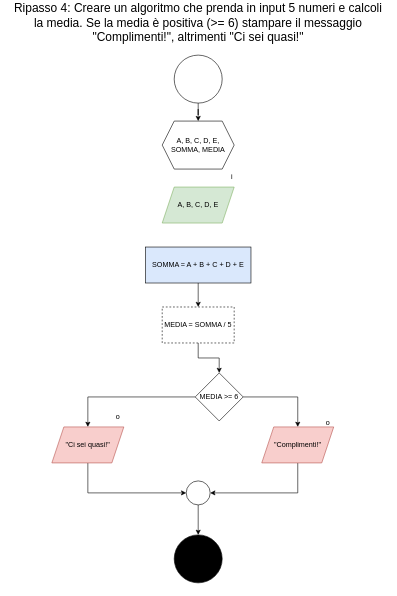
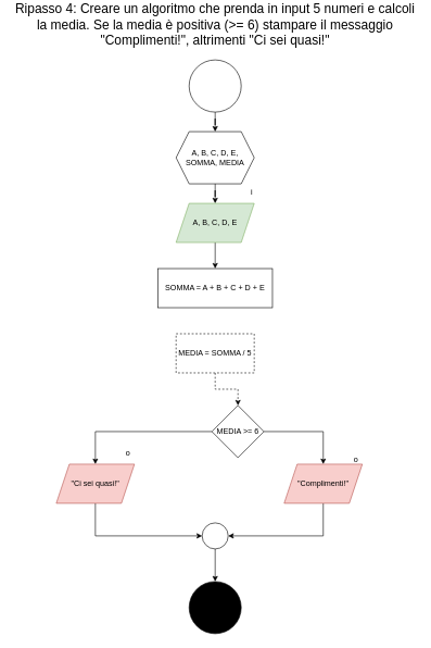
  <mxCell id="0" />
  <mxCell id="1" parent="0" />
  <mxCell id="2" value="Ripasso 4: Creare un algoritmo che prenda in input 5 numeri e calcoli la media. Se la media è positiva (&amp;gt;= 6) stampare il messaggio &quot;Complimenti!&quot;, altrimenti &quot;Ci sei quasi!&quot;" style="text;html=1;align=center;verticalAlign=middle;whiteSpace=wrap;rounded=0;fontSize=20;" vertex="1" parent="1"><mxGeometry x="20" y="20" width="620" height="30" as="geometry" /></mxCell>
  <mxCell id="3" value="" style="edgeStyle=orthogonalEdgeStyle;rounded=0;orthogonalLoop=1;jettySize=auto;html=1;" edge="1" parent="1" source="4" target="6"><mxGeometry relative="1" as="geometry" /></mxCell>
  <mxCell id="4" value="" style="ellipse;whiteSpace=wrap;html=1;aspect=fixed;" vertex="1" parent="1"><mxGeometry x="290" y="90" width="80" height="80" as="geometry" /></mxCell>
+ <mxCell id="5" value="" style="edgeStyle=orthogonalEdgeStyle;rounded=0;orthogonalLoop=1;jettySize=auto;html=1;" edge="1" parent="1" source="6" target="8"><mxGeometry relative="1" as="geometry" /></mxCell>
  <mxCell id="6" value="A, B, C, D, E, SOMMA, MEDIA" style="shape=hexagon;perimeter=hexagonPerimeter2;whiteSpace=wrap;html=1;fixedSize=1;" vertex="1" parent="1"><mxGeometry x="270" y="200" width="120" height="80" as="geometry" /></mxCell>
+ <mxCell id="7" value="" style="edgeStyle=orthogonalEdgeStyle;rounded=0;orthogonalLoop=1;jettySize=auto;html=1;" edge="1" parent="1" source="8" target="11"><mxGeometry relative="1" as="geometry" /></mxCell>
  <mxCell id="8" value="A, B, C, D, E" style="shape=parallelogram;perimeter=parallelogramPerimeter;whiteSpace=wrap;html=1;fixedSize=1;fillColor=#d5e8d4;strokeColor=#82b366;" vertex="1" parent="1"><mxGeometry x="270" y="310" width="120" height="60" as="geometry" /></mxCell>
  <mxCell id="9" value="i" style="text;html=1;align=center;verticalAlign=middle;resizable=0;points=[];autosize=1;strokeColor=none;fillColor=none;" vertex="1" parent="1"><mxGeometry x="371" y="278" width="30" height="30" as="geometry" /></mxCell>
- <mxCell id="10" value="" style="edgeStyle=orthogonalEdgeStyle;rounded=0;orthogonalLoop=1;jettySize=auto;html=1;" edge="1" parent="1" source="11" target="13"><mxGeometry relative="1" as="geometry" /></mxCell>
- <mxCell id="11" value="SOMMA = A + B + C + D + E" style="whiteSpace=wrap;html=1;fillColor=#dae8fc;" vertex="1" parent="1"><mxGeometry x="242" y="410" width="176" height="60" as="geometry" /></mxCell>
- <mxCell id="12" value="" style="edgeStyle=orthogonalEdgeStyle;rounded=0;orthogonalLoop=1;jettySize=auto;html=1;" edge="1" parent="1" source="13" target="16"><mxGeometry relative="1" as="geometry" /></mxCell>
+ <mxCell id="11" value="SOMMA = A + B + C + D + E" style="whiteSpace=wrap;html=1;" vertex="1" parent="1"><mxGeometry x="242" y="410" width="176" height="60" as="geometry" /></mxCell>
+ <mxCell id="12" value="" style="edgeStyle=orthogonalEdgeStyle;rounded=0;orthogonalLoop=1;jettySize=auto;html=1;dashed=1;" edge="1" parent="1" source="13" target="16"><mxGeometry relative="1" as="geometry" /></mxCell>
  <mxCell id="13" value="MEDIA = SOMMA / 5" style="whiteSpace=wrap;html=1;dashed=1;" vertex="1" parent="1"><mxGeometry x="270" y="510" width="120" height="60" as="geometry" /></mxCell>
  <mxCell id="14" value="" style="edgeStyle=orthogonalEdgeStyle;rounded=0;orthogonalLoop=1;jettySize=auto;html=1;" edge="1" parent="1" source="16" target="18"><mxGeometry relative="1" as="geometry" /></mxCell>
  <mxCell id="15" value="" style="edgeStyle=orthogonalEdgeStyle;rounded=0;orthogonalLoop=1;jettySize=auto;html=1;" edge="1" parent="1" source="16" target="20"><mxGeometry relative="1" as="geometry" /></mxCell>
  <mxCell id="16" value="MEDIA &amp;gt;= 6" style="rhombus;whiteSpace=wrap;html=1;" vertex="1" parent="1"><mxGeometry x="325" y="620" width="80" height="80" as="geometry" /></mxCell>
  <mxCell id="17" style="edgeStyle=orthogonalEdgeStyle;rounded=0;orthogonalLoop=1;jettySize=auto;html=1;entryX=1;entryY=0.5;entryDx=0;entryDy=0;" edge="1" parent="1" source="18" target="24"><mxGeometry relative="1" as="geometry"><Array as="points"><mxPoint x="496" y="820" /></Array></mxGeometry></mxCell>
  <mxCell id="18" value="&quot;Complimenti!&quot;" style="shape=parallelogram;perimeter=parallelogramPerimeter;whiteSpace=wrap;html=1;fixedSize=1;fillColor=#f8cecc;strokeColor=#b85450;" vertex="1" parent="1"><mxGeometry x="436" y="710" width="120" height="60" as="geometry" /></mxCell>
  <mxCell id="19" value="" style="edgeStyle=orthogonalEdgeStyle;rounded=0;orthogonalLoop=1;jettySize=auto;html=1;" edge="1" parent="1" source="20" target="24"><mxGeometry relative="1" as="geometry"><Array as="points"><mxPoint x="146" y="820" /></Array></mxGeometry></mxCell>
  <mxCell id="20" value="&quot;Ci sei quasi!&quot;" style="shape=parallelogram;perimeter=parallelogramPerimeter;whiteSpace=wrap;html=1;fixedSize=1;fillColor=#f8cecc;strokeColor=#b85450;" vertex="1" parent="1"><mxGeometry x="86" y="710" width="120" height="60" as="geometry" /></mxCell>
  <mxCell id="21" value="o" style="text;html=1;align=center;verticalAlign=middle;resizable=0;points=[];autosize=1;strokeColor=none;fillColor=none;" vertex="1" parent="1"><mxGeometry x="181" y="678" width="30" height="30" as="geometry" /></mxCell>
  <mxCell id="22" value="o" style="text;html=1;align=center;verticalAlign=middle;resizable=0;points=[];autosize=1;strokeColor=none;fillColor=none;" vertex="1" parent="1"><mxGeometry x="531" y="688" width="30" height="30" as="geometry" /></mxCell>
  <mxCell id="23" value="" style="edgeStyle=orthogonalEdgeStyle;rounded=0;orthogonalLoop=1;jettySize=auto;html=1;" edge="1" parent="1" source="24" target="25"><mxGeometry relative="1" as="geometry" /></mxCell>
  <mxCell id="24" value="" style="ellipse;whiteSpace=wrap;html=1;" vertex="1" parent="1"><mxGeometry x="310" y="800" width="40" height="40" as="geometry" /></mxCell>
  <mxCell id="25" value="" style="ellipse;whiteSpace=wrap;html=1;aspect=fixed;fillColor=#000000;" vertex="1" parent="1"><mxGeometry x="290" y="890" width="80" height="80" as="geometry" /></mxCell>
